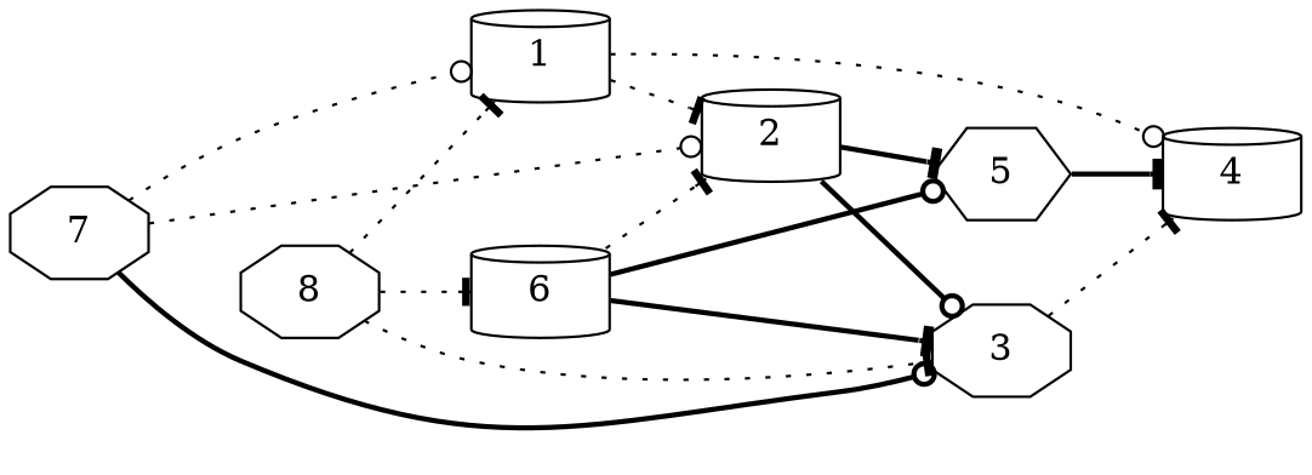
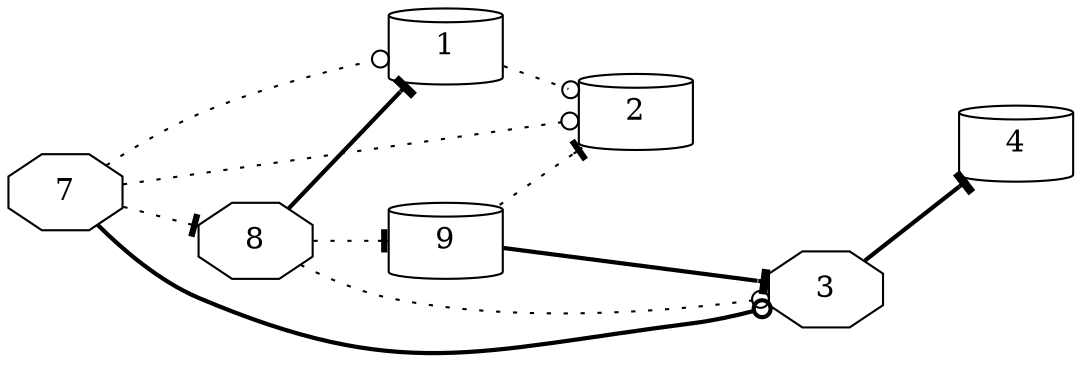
  digraph {
    rankdir=LR
    node [shape=cylinder]
    edge [arrowhead=tee style=dotted]
    1
    2
    4
    3 [shape=octagon]
-   5 [shape=hexagon]
-   6
+   6 [label=9]
    7 [shape=octagon]
    8 [shape=octagon]
-   1 -> 2
-   1 -> 4 [arrowhead=odot]
-   2 -> 3 [arrowhead=odot style=bold]
-   2 -> 5 [style=bold]
-   3 -> 4
-   5 -> 4 [style=bold]
+   1 -> 2 [arrowhead=odot]
+   3 -> 4 [style=bold]
    6 -> 2
    6 -> 3 [style=bold]
-   6 -> 5 [arrowhead=odot style=bold]
    7 -> 1 [arrowhead=odot]
    7 -> 2 [arrowhead=odot]
    7 -> 3 [arrowhead=odot style=bold]
-   8 -> 1
-   8 -> 3
+   7 -> 8
+   8 -> 1 [style=bold]
+   8 -> 3 [arrowhead=odot]
    8 -> 6
  }
